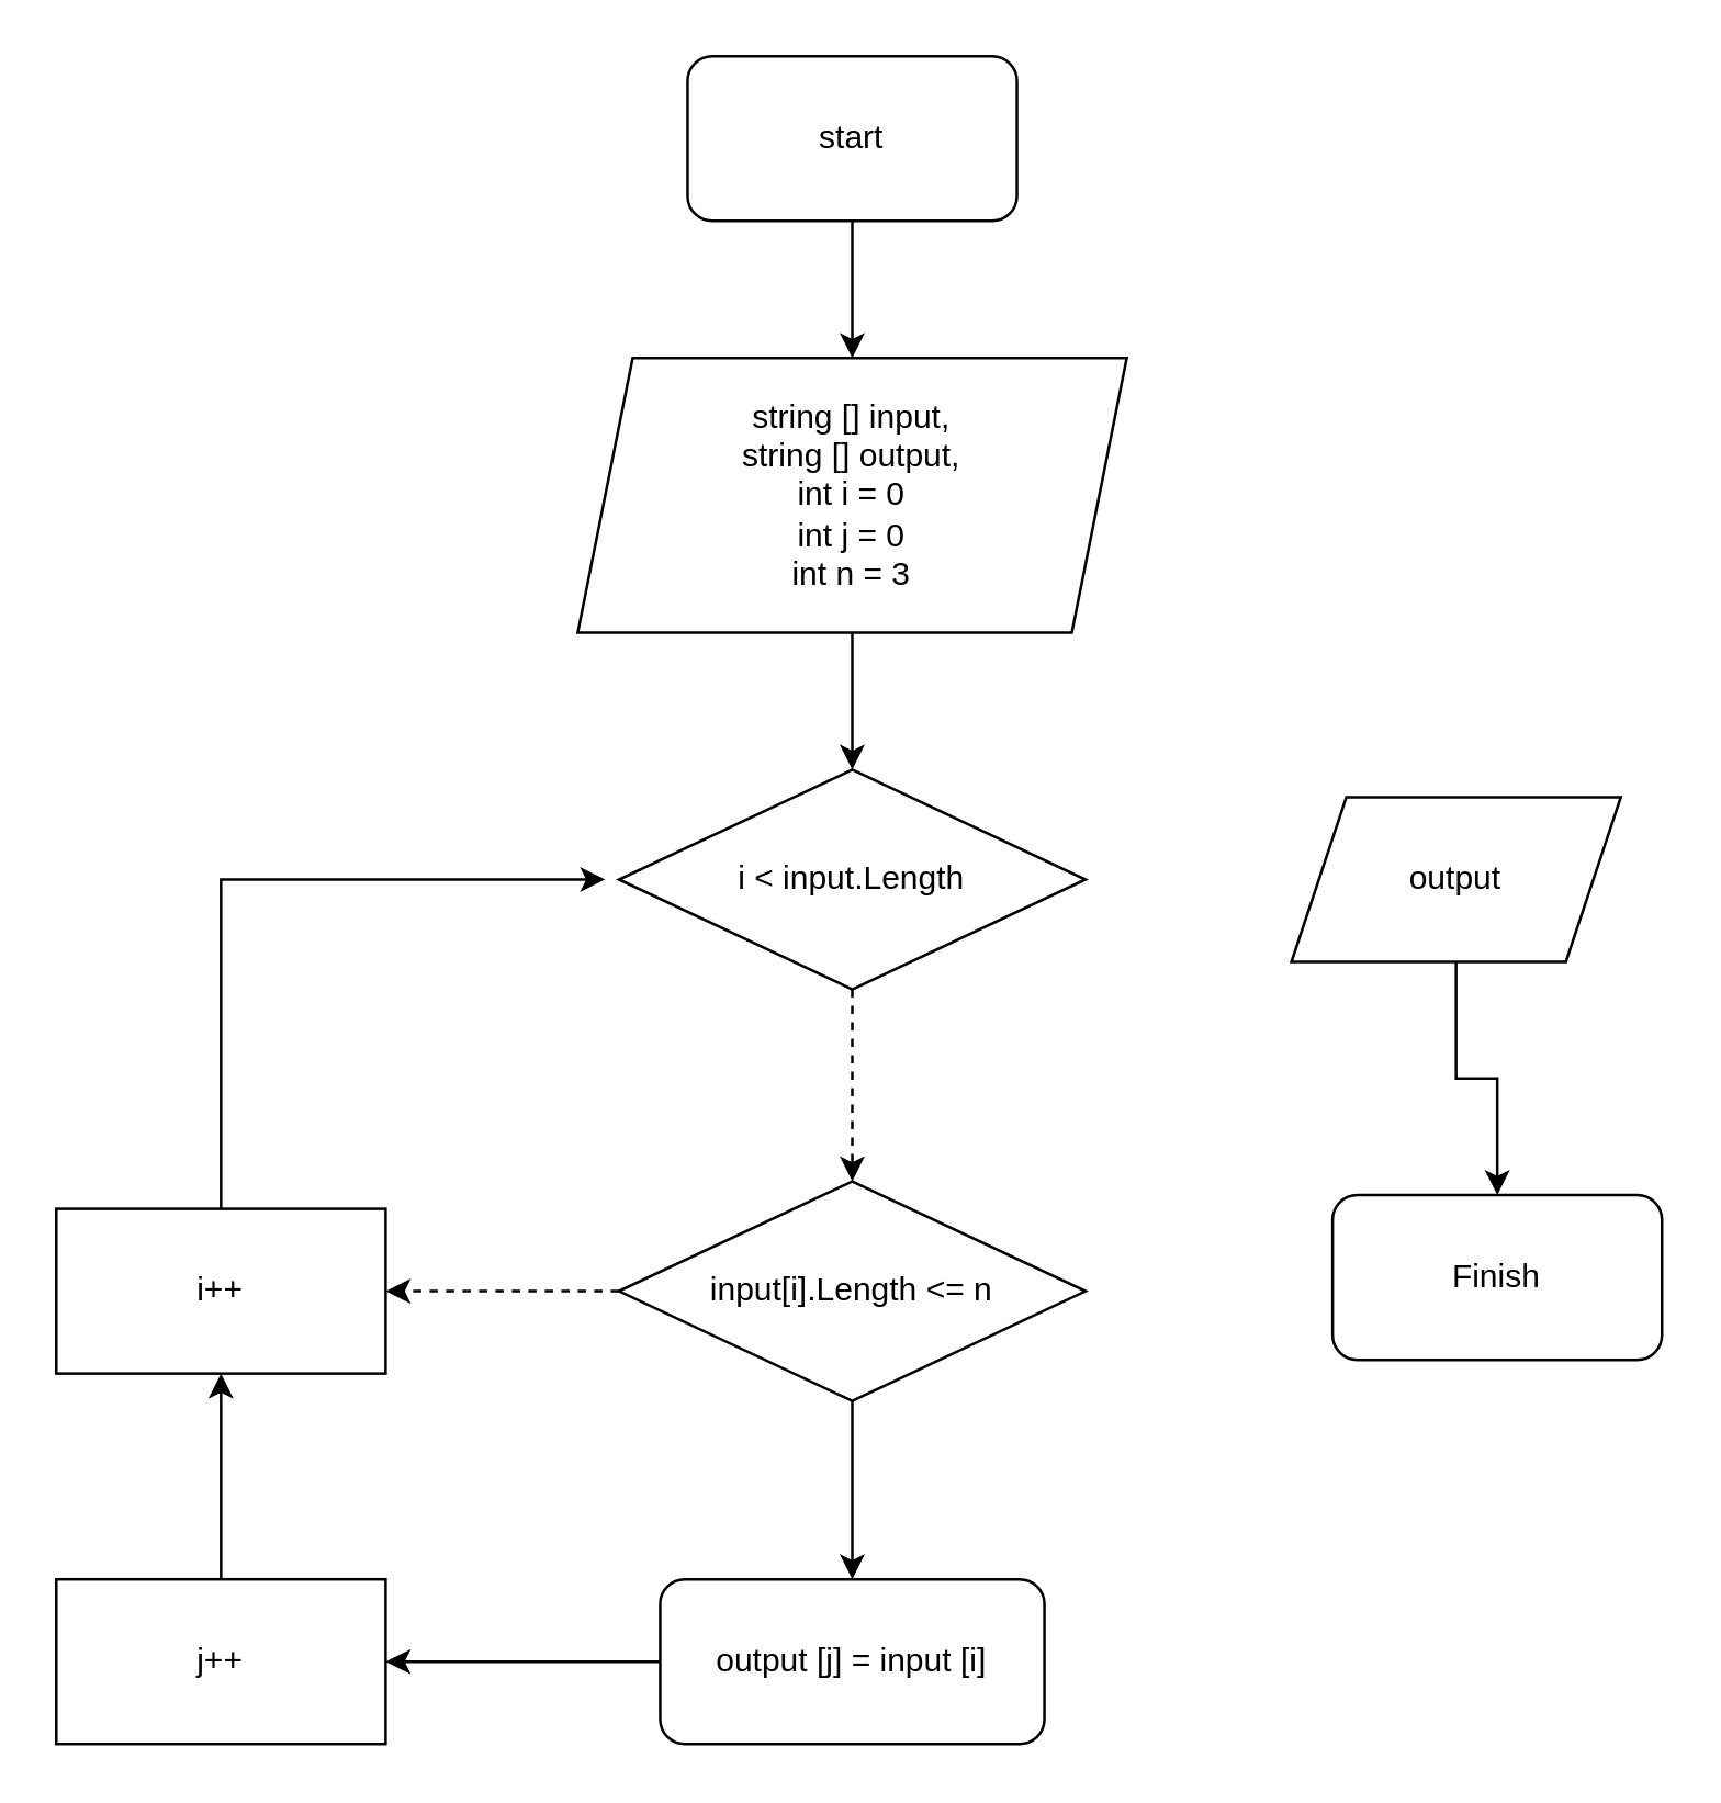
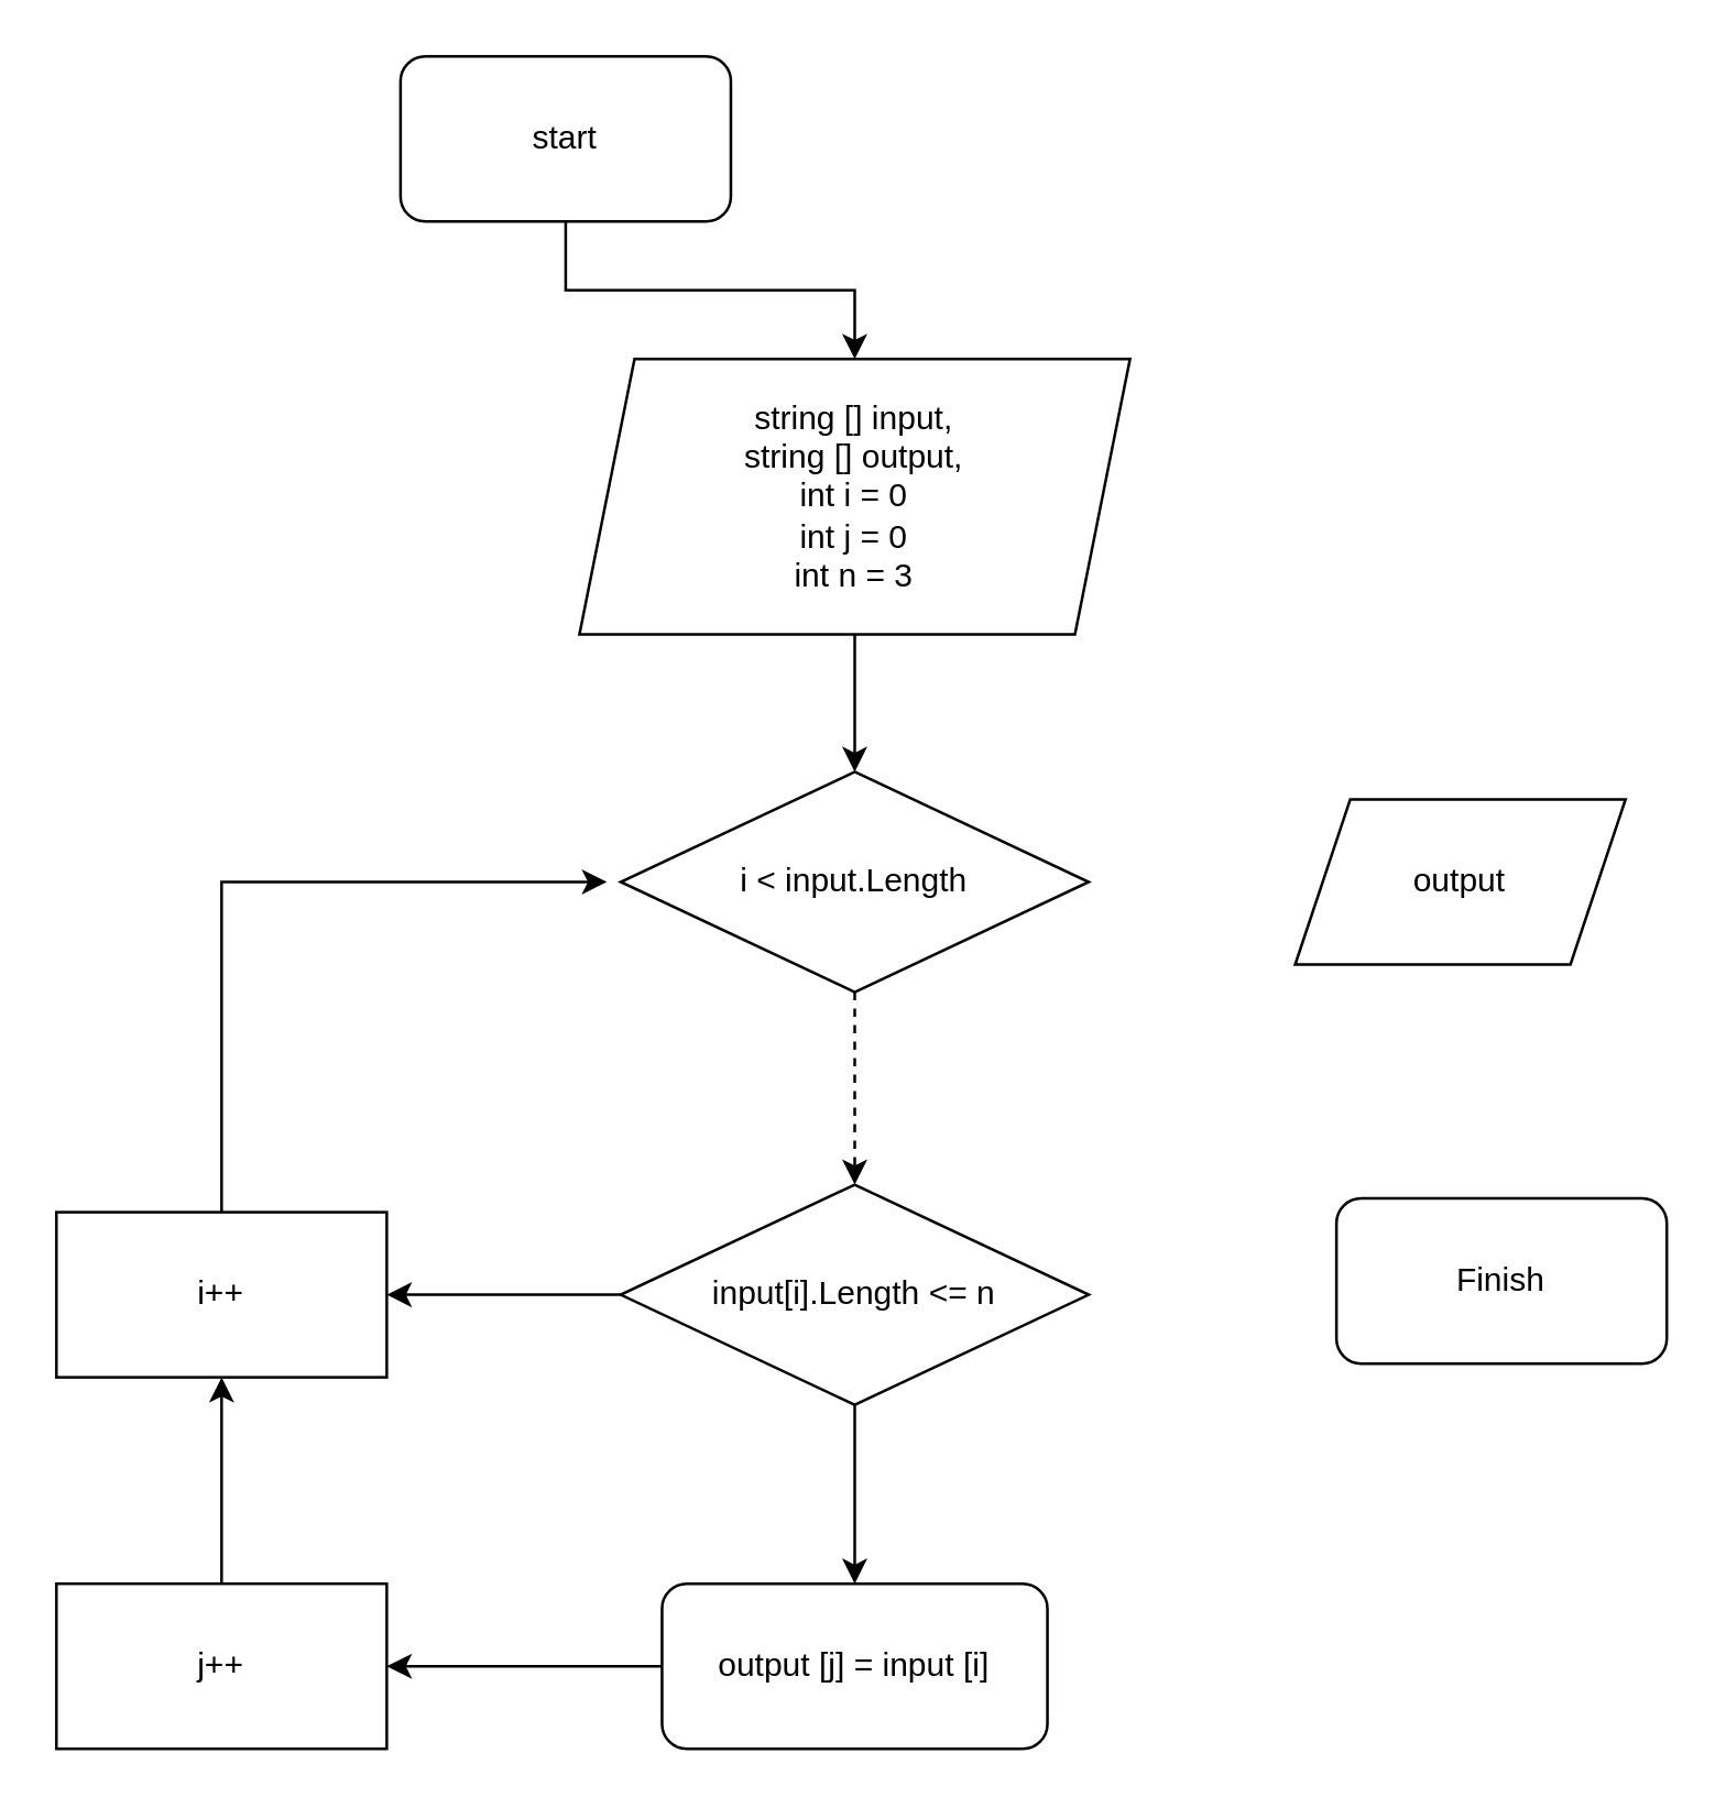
  <mxCell id="0" />
  <mxCell id="1" parent="0" />
  <mxCell id="2" style="edgeStyle=orthogonalEdgeStyle;rounded=0;orthogonalLoop=1;jettySize=auto;html=1;exitX=0.5;exitY=1;exitDx=0;exitDy=0;" parent="1" source="3" target="5" edge="1"><mxGeometry relative="1" as="geometry" /></mxCell>
- <mxCell id="3" value="start" style="rounded=1;whiteSpace=wrap;html=1;" parent="1" vertex="1"><mxGeometry x="250" y="20" width="120" height="60" as="geometry" /></mxCell>
+ <mxCell id="3" value="start" style="rounded=1;whiteSpace=wrap;html=1;" parent="1" vertex="1"><mxGeometry x="145" y="20" width="120" height="60" as="geometry" /></mxCell>
  <mxCell id="4" style="edgeStyle=orthogonalEdgeStyle;rounded=0;orthogonalLoop=1;jettySize=auto;html=1;entryX=0.5;entryY=0;entryDx=0;entryDy=0;" parent="1" source="5" target="7" edge="1"><mxGeometry relative="1" as="geometry" /></mxCell>
  <mxCell id="5" value="string [] input,&lt;br&gt;string [] output,&lt;br&gt;int i = 0&lt;br&gt;int j = 0&lt;br&gt;int n = 3" style="shape=parallelogram;perimeter=parallelogramPerimeter;whiteSpace=wrap;html=1;fixedSize=1;" parent="1" vertex="1"><mxGeometry x="210" y="130" width="200" height="100" as="geometry" /></mxCell>
  <mxCell id="6" style="edgeStyle=orthogonalEdgeStyle;rounded=0;orthogonalLoop=1;jettySize=auto;html=1;exitX=0.5;exitY=1;exitDx=0;exitDy=0;entryX=0.5;entryY=0;entryDx=0;entryDy=0;dashed=1;" parent="1" source="7" target="10" edge="1"><mxGeometry relative="1" as="geometry" /></mxCell>
  <mxCell id="7" value="i &amp;lt; input.Length" style="rhombus;whiteSpace=wrap;html=1;" parent="1" vertex="1"><mxGeometry x="225" y="280" width="170" height="80" as="geometry" /></mxCell>
  <mxCell id="8" style="edgeStyle=orthogonalEdgeStyle;rounded=0;orthogonalLoop=1;jettySize=auto;html=1;entryX=0.5;entryY=0;entryDx=0;entryDy=0;" parent="1" source="10" target="12" edge="1"><mxGeometry relative="1" as="geometry" /></mxCell>
- <mxCell id="9" style="edgeStyle=orthogonalEdgeStyle;rounded=0;orthogonalLoop=1;jettySize=auto;html=1;entryX=1;entryY=0.5;entryDx=0;entryDy=0;dashed=1;" parent="1" source="10" target="17" edge="1"><mxGeometry relative="1" as="geometry" /></mxCell>
+ <mxCell id="9" style="edgeStyle=orthogonalEdgeStyle;rounded=0;orthogonalLoop=1;jettySize=auto;html=1;entryX=1;entryY=0.5;entryDx=0;entryDy=0;" parent="1" source="10" target="17" edge="1"><mxGeometry relative="1" as="geometry" /></mxCell>
  <mxCell id="10" value="input[i].Length &amp;lt;= n" style="rhombus;whiteSpace=wrap;html=1;" parent="1" vertex="1"><mxGeometry x="225" y="430" width="170" height="80" as="geometry" /></mxCell>
  <mxCell id="11" style="edgeStyle=orthogonalEdgeStyle;rounded=0;orthogonalLoop=1;jettySize=auto;html=1;" parent="1" source="12" edge="1"><mxGeometry relative="1" as="geometry"><mxPoint x="140" y="605" as="targetPoint" /></mxGeometry></mxCell>
  <mxCell id="12" value="output [j] = input [i]" style="whiteSpace=wrap;html=1;rounded=1;" parent="1" vertex="1"><mxGeometry x="240" y="575" width="140" height="60" as="geometry" /></mxCell>
- <mxCell id="13" style="edgeStyle=orthogonalEdgeStyle;rounded=0;orthogonalLoop=1;jettySize=auto;html=1;entryX=0.5;entryY=0;entryDx=0;entryDy=0;" parent="1" source="14" target="15" edge="1"><mxGeometry relative="1" as="geometry" /></mxCell>
  <mxCell id="14" value="output" style="shape=parallelogram;perimeter=parallelogramPerimeter;whiteSpace=wrap;html=1;fixedSize=1;" parent="1" vertex="1"><mxGeometry x="470" y="290" width="120" height="60" as="geometry" /></mxCell>
  <mxCell id="15" value="Finish" style="rounded=1;whiteSpace=wrap;html=1;" parent="1" vertex="1"><mxGeometry x="485" y="435" width="120" height="60" as="geometry" /></mxCell>
  <mxCell id="16" style="edgeStyle=orthogonalEdgeStyle;rounded=0;orthogonalLoop=1;jettySize=auto;html=1;" parent="1" source="17" edge="1"><mxGeometry relative="1" as="geometry"><mxPoint x="220" y="320" as="targetPoint" /><Array as="points"><mxPoint x="80" y="320" /></Array></mxGeometry></mxCell>
  <mxCell id="17" value="i++" style="rounded=0;whiteSpace=wrap;html=1;" parent="1" vertex="1"><mxGeometry x="20" y="440" width="120" height="60" as="geometry" /></mxCell>
  <mxCell id="18" style="edgeStyle=orthogonalEdgeStyle;rounded=0;orthogonalLoop=1;jettySize=auto;html=1;entryX=0.5;entryY=1;entryDx=0;entryDy=0;" parent="1" source="19" target="17" edge="1"><mxGeometry relative="1" as="geometry" /></mxCell>
  <mxCell id="19" value="j++" style="rounded=0;whiteSpace=wrap;html=1;" parent="1" vertex="1"><mxGeometry x="20" y="575" width="120" height="60" as="geometry" /></mxCell>
